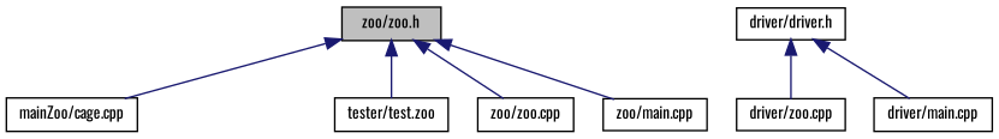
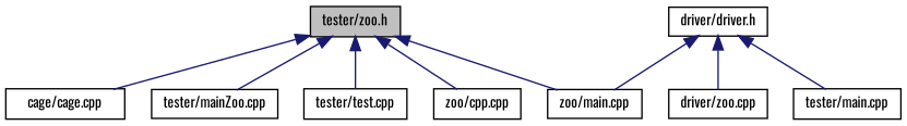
  digraph {
    fontname=Oswald
    node [color=black fillcolor=white fontname=Oswald fontsize=10 shape=record style=filled]
    edge [color=midnightblue dir=back fontname=Oswald fontsize=10 labelfontname=Helvetica labelfontsize=10 style=solid]
-   n1 [fillcolor=grey75 fontcolor=black height=0.2 label="zoo/zoo.h" width=0.4]
-   n2 [height=0.2 label="mainZoo/cage.cpp" width=0.4]
+   n1 [fillcolor=grey75 fontcolor=black height=0.2 label="tester/zoo.h" width=0.4]
+   n2 [height=0.2 label="cage/cage.cpp" width=0.4]
    n3 [height=0.2 label="zoo/main.cpp" width=0.4]
-   n5 [height=0.2 label="tester/test.zoo" width=0.4]
-   n6 [height=0.2 label="zoo/zoo.cpp" width=0.4]
+   n4 [height=0.2 label="tester/mainZoo.cpp" width=0.4]
+   n5 [height=0.2 label="tester/test.cpp" width=0.4]
+   n6 [height=0.2 label="zoo/cpp.cpp" width=0.4]
    n7 [height=0.2 label="driver/driver.h" width=0.4]
    n8 [height=0.2 label="driver/zoo.cpp" width=0.4]
-   n9 [height=0.2 label="driver/main.cpp" width=0.4]
+   n9 [height=0.2 label="tester/main.cpp" width=0.4]
    n1 -> n2
    n1 -> n3
+   n1 -> n4
    n1 -> n5
    n1 -> n6
+   n7 -> n3
    n7 -> n8
    n7 -> n9
  }
